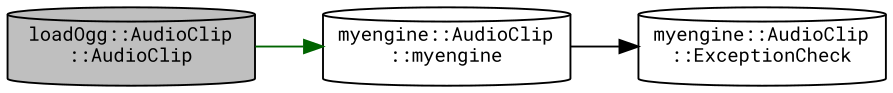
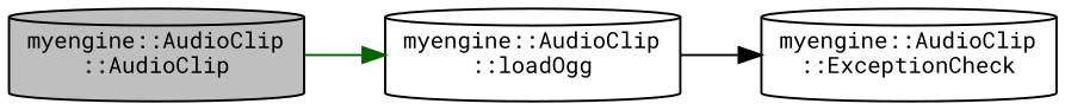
  digraph {
    fontname="Roboto Mono"
    rankdir=LR
    node [color=black fillcolor=white fontname="Roboto Mono" fontsize=10 shape=cylinder style=filled]
    edge [fontname="Roboto Mono" fontsize=10 labelfontname=Helvetica labelfontsize=10 style=solid]
-   n1 [fillcolor=grey75 fontcolor=black height=0.2 label="loadOgg::AudioClip\l::AudioClip" width=0.4]
-   n2 [height=0.2 label="myengine::AudioClip\l::myengine" width=0.4]
+   n1 [fillcolor=grey75 fontcolor=black height=0.2 label="myengine::AudioClip\l::AudioClip" width=0.4]
+   n2 [height=0.2 label="myengine::AudioClip\l::loadOgg" width=0.4]
    n3 [height=0.2 label="myengine::AudioClip\l::ExceptionCheck" width=0.4]
    n1 -> n2 [color=darkgreen]
    n2 -> n3 [color=black]
  }
